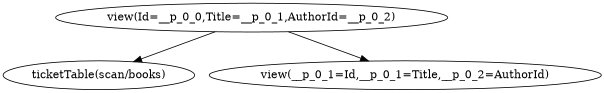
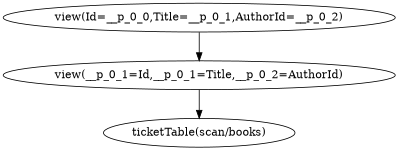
  digraph {
    n1 [label="ticketTable(scan/books)"]
    n2 [label="view(__p_0_1=Id,__p_0_1=Title,__p_0_2=AuthorId)"]
    n3 [label="view(Id=__p_0_0,Title=__p_0_1,AuthorId=__p_0_2)"]
-   n3 -> n1
+   n2 -> n1
    n3 -> n2
  }
